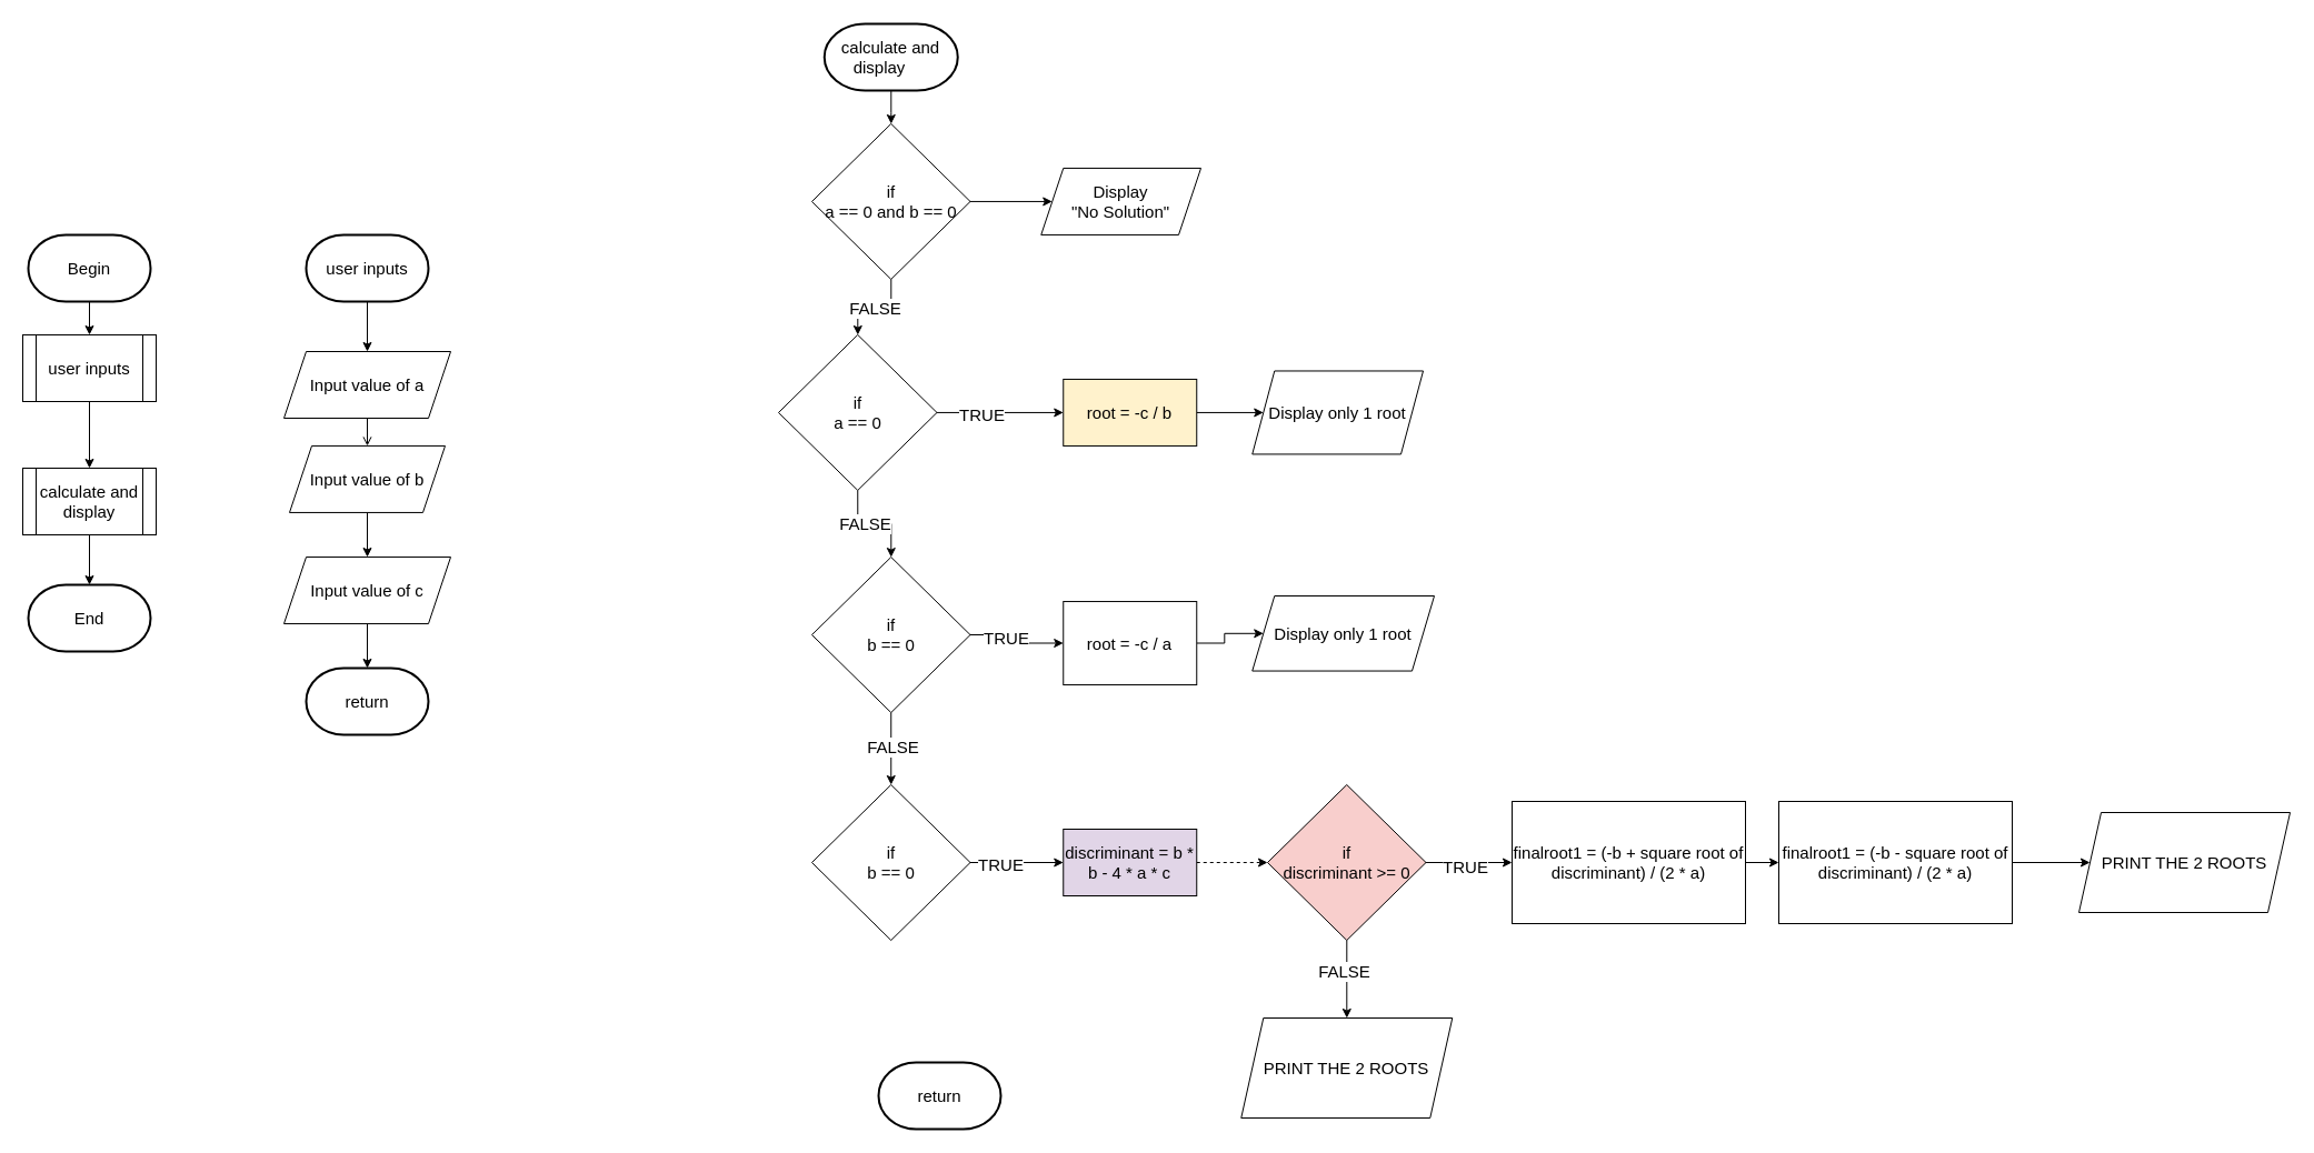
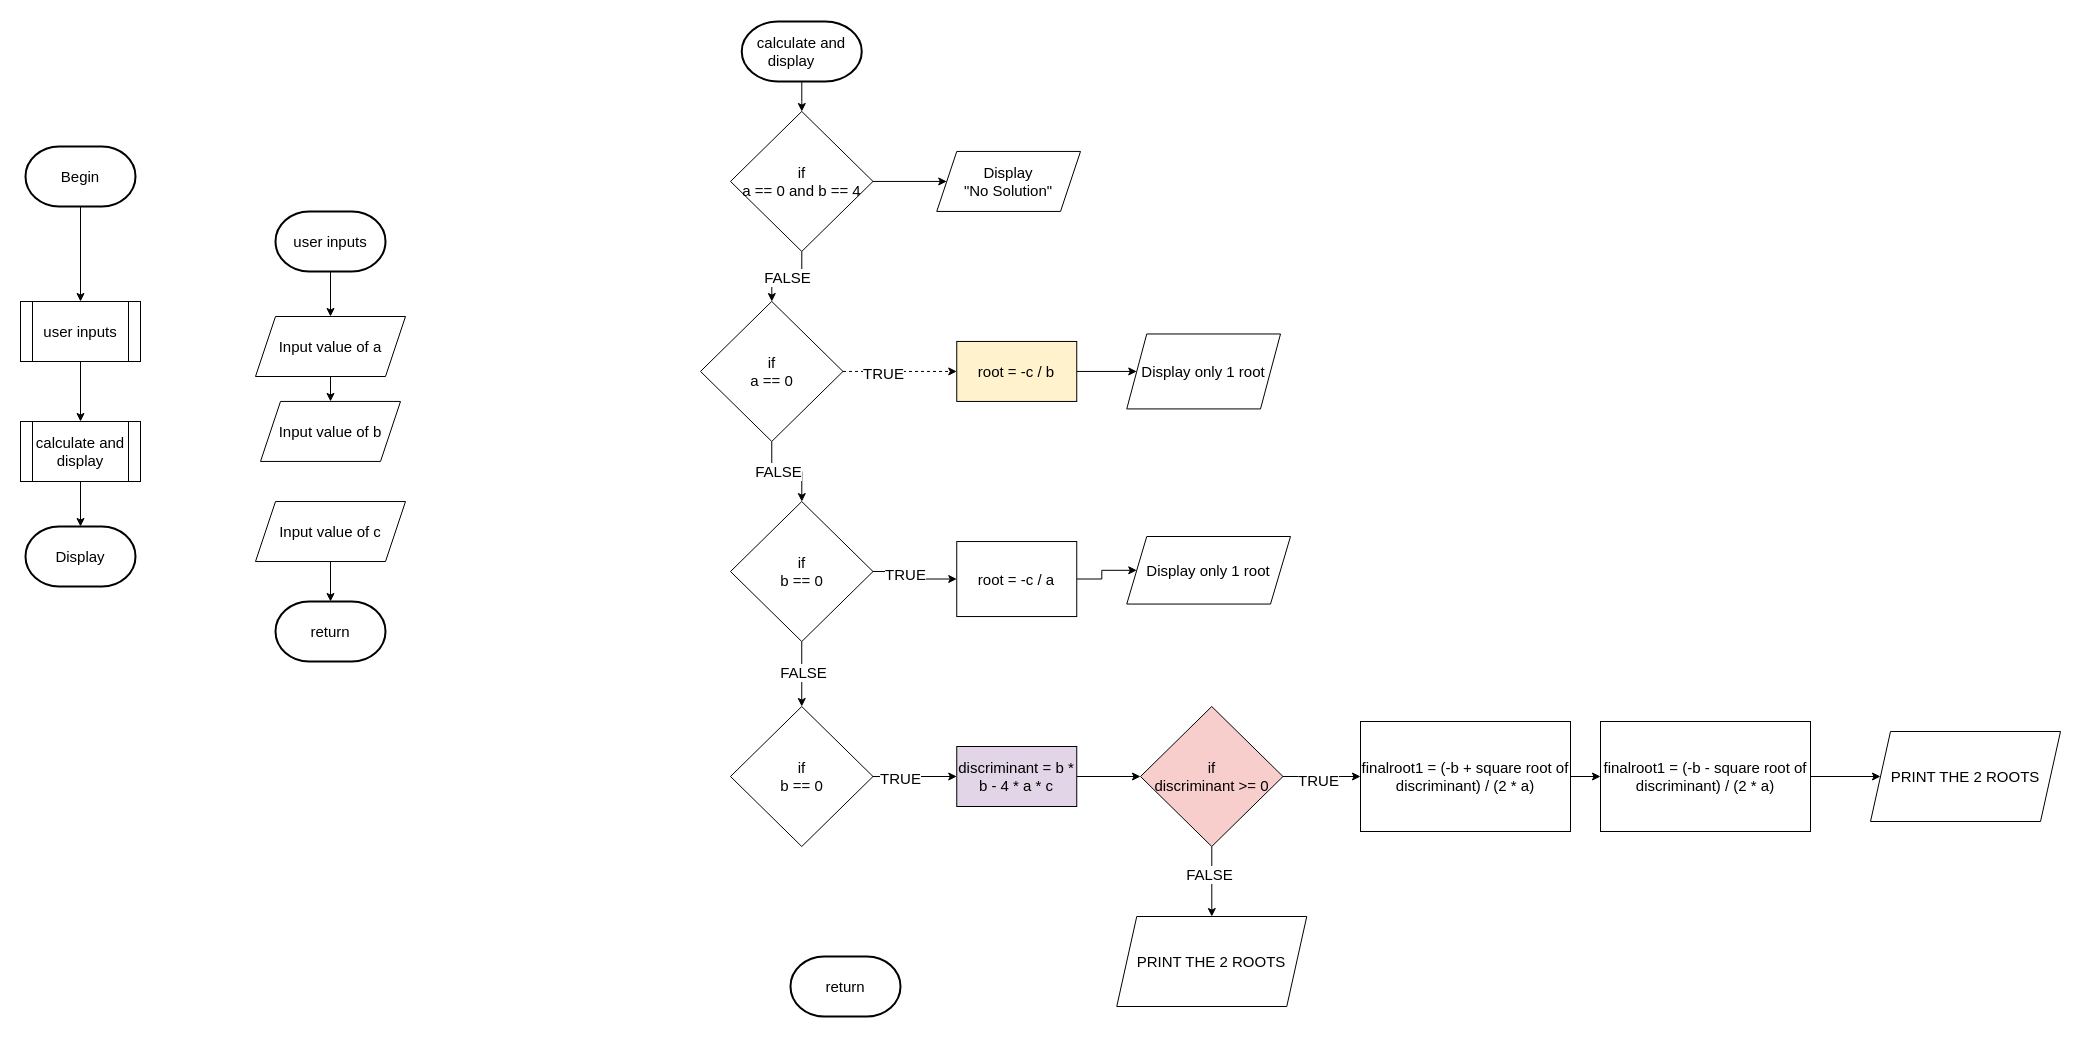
  <mxCell id="0" />
  <mxCell id="1" parent="0" />
  <mxCell id="2" value="" style="edgeStyle=orthogonalEdgeStyle;rounded=0;orthogonalLoop=1;jettySize=auto;html=1;fontSize=15;" edge="1" parent="1" source="3" target="5"><mxGeometry relative="1" as="geometry" /></mxCell>
- <mxCell id="3" value="&lt;font style=&quot;font-size: 15px;&quot;&gt;Begin&lt;/font&gt;" style="strokeWidth=2;html=1;shape=mxgraph.flowchart.terminator;whiteSpace=wrap;fontSize=15;" vertex="1" parent="1"><mxGeometry x="25" y="211" width="110" height="60" as="geometry" /></mxCell>
+ <mxCell id="3" value="&lt;font style=&quot;font-size: 15px;&quot;&gt;Begin&lt;/font&gt;" style="strokeWidth=2;html=1;shape=mxgraph.flowchart.terminator;whiteSpace=wrap;fontSize=15;" vertex="1" parent="1"><mxGeometry x="25" y="146" width="110" height="60" as="geometry" /></mxCell>
  <mxCell id="4" value="" style="edgeStyle=orthogonalEdgeStyle;rounded=0;orthogonalLoop=1;jettySize=auto;html=1;fontSize=15;" edge="1" parent="1" source="5" target="7"><mxGeometry relative="1" as="geometry" /></mxCell>
  <mxCell id="5" value="user inputs" style="shape=process;whiteSpace=wrap;html=1;backgroundOutline=1;fontSize=15;" vertex="1" parent="1"><mxGeometry x="20" y="301" width="120" height="60" as="geometry" /></mxCell>
  <mxCell id="6" value="" style="edgeStyle=orthogonalEdgeStyle;rounded=0;orthogonalLoop=1;jettySize=auto;html=1;fontSize=15;" edge="1" parent="1" source="7" target="8"><mxGeometry relative="1" as="geometry" /></mxCell>
  <mxCell id="7" value="calculate and display" style="shape=process;whiteSpace=wrap;html=1;backgroundOutline=1;fontSize=15;" vertex="1" parent="1"><mxGeometry x="20" y="421" width="120" height="60" as="geometry" /></mxCell>
- <mxCell id="8" value="&lt;font style=&quot;font-size: 15px;&quot;&gt;End&lt;/font&gt;" style="strokeWidth=2;html=1;shape=mxgraph.flowchart.terminator;whiteSpace=wrap;fontSize=15;" vertex="1" parent="1"><mxGeometry x="25" y="526" width="110" height="60" as="geometry" /></mxCell>
+ <mxCell id="8" value="&lt;font style=&quot;font-size: 15px;&quot;&gt;Display&lt;/font&gt;" style="strokeWidth=2;html=1;shape=mxgraph.flowchart.terminator;whiteSpace=wrap;fontSize=15;" vertex="1" parent="1"><mxGeometry x="25" y="526" width="110" height="60" as="geometry" /></mxCell>
  <mxCell id="9" value="" style="edgeStyle=orthogonalEdgeStyle;rounded=0;orthogonalLoop=1;jettySize=auto;html=1;fontSize=15;" edge="1" parent="1" source="10" target="12"><mxGeometry relative="1" as="geometry" /></mxCell>
  <mxCell id="10" value="&lt;span style=&quot;font-size: 15px;&quot;&gt;user inputs&lt;/span&gt;" style="strokeWidth=2;html=1;shape=mxgraph.flowchart.terminator;whiteSpace=wrap;fontSize=15;" vertex="1" parent="1"><mxGeometry x="275" y="211" width="110" height="60" as="geometry" /></mxCell>
- <mxCell id="11" value="" style="edgeStyle=orthogonalEdgeStyle;rounded=0;orthogonalLoop=1;jettySize=auto;html=1;fontSize=15;endArrow=open;" edge="1" parent="1" source="12" target="14"><mxGeometry relative="1" as="geometry" /></mxCell>
+ <mxCell id="11" value="" style="edgeStyle=orthogonalEdgeStyle;rounded=0;orthogonalLoop=1;jettySize=auto;html=1;fontSize=15;" edge="1" parent="1" source="12" target="14"><mxGeometry relative="1" as="geometry" /></mxCell>
  <mxCell id="12" value="Input value of a" style="shape=parallelogram;perimeter=parallelogramPerimeter;whiteSpace=wrap;html=1;fixedSize=1;fontSize=15;" vertex="1" parent="1"><mxGeometry x="255" y="316" width="150" height="60" as="geometry" /></mxCell>
- <mxCell id="13" value="" style="edgeStyle=orthogonalEdgeStyle;rounded=0;orthogonalLoop=1;jettySize=auto;html=1;fontSize=15;" edge="1" parent="1" source="14" target="16"><mxGeometry relative="1" as="geometry" /></mxCell>
  <mxCell id="14" value="Input value of b" style="shape=parallelogram;perimeter=parallelogramPerimeter;whiteSpace=wrap;html=1;fixedSize=1;fontSize=15;" vertex="1" parent="1"><mxGeometry x="260" y="400.95" width="140" height="60" as="geometry" /></mxCell>
  <mxCell id="15" value="" style="edgeStyle=orthogonalEdgeStyle;rounded=0;orthogonalLoop=1;jettySize=auto;html=1;fontSize=15;" edge="1" parent="1" source="16" target="17"><mxGeometry relative="1" as="geometry" /></mxCell>
  <mxCell id="16" value="Input value of c" style="shape=parallelogram;perimeter=parallelogramPerimeter;whiteSpace=wrap;html=1;fixedSize=1;fontSize=15;" vertex="1" parent="1"><mxGeometry x="255" y="501.04" width="150" height="60" as="geometry" /></mxCell>
  <mxCell id="17" value="&lt;font style=&quot;font-size: 15px;&quot;&gt;return&lt;/font&gt;" style="strokeWidth=2;html=1;shape=mxgraph.flowchart.terminator;whiteSpace=wrap;fontSize=15;" vertex="1" parent="1"><mxGeometry x="275" y="601" width="110" height="60" as="geometry" /></mxCell>
  <mxCell id="18" value="" style="edgeStyle=orthogonalEdgeStyle;rounded=0;orthogonalLoop=1;jettySize=auto;html=1;fontSize=15;" edge="1" parent="1" source="19" target="23"><mxGeometry relative="1" as="geometry" /></mxCell>
  <mxCell id="19" value="&lt;span style=&quot;font-size: 15px;&quot;&gt;calculate and display&lt;span style=&quot;white-space: pre; font-size: 15px;&quot;&gt;&#09;&lt;/span&gt;&lt;/span&gt;" style="strokeWidth=2;html=1;shape=mxgraph.flowchart.terminator;whiteSpace=wrap;fontSize=15;" vertex="1" parent="1"><mxGeometry x="741.25" y="20.95" width="120" height="60" as="geometry" /></mxCell>
  <mxCell id="20" value="" style="edgeStyle=orthogonalEdgeStyle;rounded=0;orthogonalLoop=1;jettySize=auto;html=1;fontSize=15;" edge="1" parent="1" source="23" target="28"><mxGeometry relative="1" as="geometry" /></mxCell>
  <mxCell id="21" value="FALSE" style="edgeLabel;html=1;align=center;verticalAlign=middle;resizable=0;points=[];fontSize=15;" vertex="1" connectable="0" parent="20"><mxGeometry x="-0.013" relative="1" as="geometry"><mxPoint as="offset" /></mxGeometry></mxCell>
  <mxCell id="22" value="" style="edgeStyle=orthogonalEdgeStyle;rounded=0;orthogonalLoop=1;jettySize=auto;html=1;fontSize=15;" edge="1" parent="1" source="23" target="32"><mxGeometry relative="1" as="geometry" /></mxCell>
- <mxCell id="23" value="if&lt;br style=&quot;font-size: 15px;&quot;&gt;a == 0 and b == 0" style="rhombus;whiteSpace=wrap;html=1;fontSize=15;" vertex="1" parent="1"><mxGeometry x="730" y="110.95" width="142.5" height="140" as="geometry" /></mxCell>
- <mxCell id="24" value="" style="edgeStyle=orthogonalEdgeStyle;rounded=0;orthogonalLoop=1;jettySize=auto;html=1;fontSize=15;" edge="1" parent="1" source="28" target="30"><mxGeometry relative="1" as="geometry" /></mxCell>
+ <mxCell id="23" value="if&lt;br style=&quot;font-size: 15px;&quot;&gt;a == 0 and b == 4" style="rhombus;whiteSpace=wrap;html=1;fontSize=15;" vertex="1" parent="1"><mxGeometry x="730" y="110.95" width="142.5" height="140" as="geometry" /></mxCell>
+ <mxCell id="24" value="" style="edgeStyle=orthogonalEdgeStyle;rounded=0;orthogonalLoop=1;jettySize=auto;html=1;fontSize=15;dashed=1;" edge="1" parent="1" source="28" target="30"><mxGeometry relative="1" as="geometry" /></mxCell>
  <mxCell id="25" value="TRUE" style="edgeLabel;html=1;align=center;verticalAlign=middle;resizable=0;points=[];fontSize=15;" vertex="1" connectable="0" parent="24"><mxGeometry x="-0.291" y="-2" relative="1" as="geometry"><mxPoint as="offset" /></mxGeometry></mxCell>
  <mxCell id="26" value="" style="edgeStyle=orthogonalEdgeStyle;rounded=0;orthogonalLoop=1;jettySize=auto;html=1;exitX=0.5;exitY=1;exitDx=0;exitDy=0;fontSize=15;" edge="1" parent="1" source="28" target="37"><mxGeometry relative="1" as="geometry"><mxPoint x="801.345" y="470.946" as="sourcePoint" /></mxGeometry></mxCell>
  <mxCell id="27" value="FALSE" style="edgeLabel;html=1;align=center;verticalAlign=middle;resizable=0;points=[];fontSize=15;" vertex="1" connectable="0" parent="26"><mxGeometry x="-0.197" y="1" relative="1" as="geometry"><mxPoint as="offset" /></mxGeometry></mxCell>
  <mxCell id="28" value="if&lt;br style=&quot;font-size: 15px;&quot;&gt;a == 0" style="rhombus;whiteSpace=wrap;html=1;fontSize=15;" vertex="1" parent="1"><mxGeometry x="700" y="300.95" width="142.5" height="140" as="geometry" /></mxCell>
  <mxCell id="29" value="" style="edgeStyle=orthogonalEdgeStyle;rounded=0;orthogonalLoop=1;jettySize=auto;html=1;fontSize=15;" edge="1" parent="1" source="30" target="31"><mxGeometry relative="1" as="geometry" /></mxCell>
  <mxCell id="30" value="root = -c / b" style="rounded=0;whiteSpace=wrap;html=1;fontSize=15;fillColor=#fff2cc;" vertex="1" parent="1"><mxGeometry x="956.25" y="340.95" width="120" height="60" as="geometry" /></mxCell>
  <mxCell id="31" value="Display only 1 root" style="shape=parallelogram;perimeter=parallelogramPerimeter;whiteSpace=wrap;html=1;fixedSize=1;fontSize=15;" vertex="1" parent="1"><mxGeometry x="1126.25" y="333.48" width="153.75" height="74.95" as="geometry" /></mxCell>
  <mxCell id="32" value="Display &lt;br style=&quot;font-size: 15px;&quot;&gt;&quot;No Solution&quot;" style="shape=parallelogram;perimeter=parallelogramPerimeter;whiteSpace=wrap;html=1;fixedSize=1;fontSize=15;" vertex="1" parent="1"><mxGeometry x="936.25" y="150.95" width="143.75" height="60" as="geometry" /></mxCell>
  <mxCell id="33" value="" style="edgeStyle=orthogonalEdgeStyle;rounded=0;orthogonalLoop=1;jettySize=auto;html=1;fontSize=15;" edge="1" parent="1" source="37" target="39"><mxGeometry relative="1" as="geometry" /></mxCell>
  <mxCell id="34" value="TRUE" style="edgeLabel;html=1;align=center;verticalAlign=middle;resizable=0;points=[];fontSize=15;" vertex="1" connectable="0" parent="33"><mxGeometry x="-0.291" y="-2" relative="1" as="geometry"><mxPoint as="offset" /></mxGeometry></mxCell>
  <mxCell id="35" value="" style="edgeStyle=orthogonalEdgeStyle;rounded=0;orthogonalLoop=1;jettySize=auto;html=1;fontSize=15;" edge="1" parent="1" source="37" target="43"><mxGeometry relative="1" as="geometry" /></mxCell>
  <mxCell id="36" value="FALSE" style="edgeLabel;html=1;align=center;verticalAlign=middle;resizable=0;points=[];fontSize=15;" vertex="1" connectable="0" parent="35"><mxGeometry x="-0.089" y="1" relative="1" as="geometry"><mxPoint as="offset" /></mxGeometry></mxCell>
  <mxCell id="37" value="if&lt;br style=&quot;font-size: 15px;&quot;&gt;b == 0" style="rhombus;whiteSpace=wrap;html=1;fontSize=15;" vertex="1" parent="1"><mxGeometry x="730" y="501.04" width="142.5" height="140" as="geometry" /></mxCell>
  <mxCell id="38" value="" style="edgeStyle=orthogonalEdgeStyle;rounded=0;orthogonalLoop=1;jettySize=auto;html=1;fontSize=15;" edge="1" parent="1" source="39" target="40"><mxGeometry relative="1" as="geometry" /></mxCell>
  <mxCell id="39" value="root = -c / a" style="rounded=0;whiteSpace=wrap;html=1;fontSize=15;" vertex="1" parent="1"><mxGeometry x="956.25" y="541.04" width="120" height="75" as="geometry" /></mxCell>
  <mxCell id="40" value="Display only 1 root" style="shape=parallelogram;perimeter=parallelogramPerimeter;whiteSpace=wrap;html=1;fixedSize=1;fontSize=15;" vertex="1" parent="1"><mxGeometry x="1126.25" y="536" width="163.75" height="67.56" as="geometry" /></mxCell>
  <mxCell id="41" value="" style="edgeStyle=orthogonalEdgeStyle;rounded=0;orthogonalLoop=1;jettySize=auto;html=1;fontSize=15;" edge="1" parent="1" source="43" target="45"><mxGeometry relative="1" as="geometry" /></mxCell>
  <mxCell id="42" value="TRUE" style="edgeLabel;html=1;align=center;verticalAlign=middle;resizable=0;points=[];fontSize=15;" vertex="1" connectable="0" parent="41"><mxGeometry x="-0.358" y="-1" relative="1" as="geometry"><mxPoint as="offset" /></mxGeometry></mxCell>
  <mxCell id="43" value="if&lt;br style=&quot;font-size: 15px;&quot;&gt;b == 0" style="rhombus;whiteSpace=wrap;html=1;fontSize=15;" vertex="1" parent="1"><mxGeometry x="730" y="706" width="142.5" height="140" as="geometry" /></mxCell>
- <mxCell id="44" value="" style="edgeStyle=orthogonalEdgeStyle;rounded=0;orthogonalLoop=1;jettySize=auto;html=1;fontSize=15;dashed=1;" edge="1" parent="1" source="45" target="50"><mxGeometry relative="1" as="geometry" /></mxCell>
+ <mxCell id="44" value="" style="edgeStyle=orthogonalEdgeStyle;rounded=0;orthogonalLoop=1;jettySize=auto;html=1;fontSize=15;" edge="1" parent="1" source="45" target="50"><mxGeometry relative="1" as="geometry" /></mxCell>
  <mxCell id="45" value="discriminant = b * b - 4 * a * c" style="rounded=0;whiteSpace=wrap;html=1;fontSize=15;fillColor=#e1d5e7;" vertex="1" parent="1"><mxGeometry x="956.25" y="746" width="120" height="60" as="geometry" /></mxCell>
  <mxCell id="46" value="" style="edgeStyle=orthogonalEdgeStyle;rounded=0;orthogonalLoop=1;jettySize=auto;html=1;fontSize=15;" edge="1" parent="1" source="50" target="52"><mxGeometry relative="1" as="geometry" /></mxCell>
  <mxCell id="47" value="&lt;font style=&quot;font-size: 15px;&quot;&gt;TRUE&lt;/font&gt;" style="edgeLabel;html=1;align=center;verticalAlign=middle;resizable=0;points=[];" vertex="1" connectable="0" parent="46"><mxGeometry x="-0.174" y="-3" relative="1" as="geometry"><mxPoint x="3" as="offset" /></mxGeometry></mxCell>
  <mxCell id="48" value="" style="edgeStyle=orthogonalEdgeStyle;rounded=0;orthogonalLoop=1;jettySize=auto;html=1;" edge="1" parent="1" source="50" target="56"><mxGeometry relative="1" as="geometry" /></mxCell>
  <mxCell id="49" value="&lt;font style=&quot;font-size: 15px;&quot;&gt;FALSE&lt;/font&gt;" style="edgeLabel;html=1;align=center;verticalAlign=middle;resizable=0;points=[];" vertex="1" connectable="0" parent="48"><mxGeometry x="-0.213" y="-3" relative="1" as="geometry"><mxPoint as="offset" /></mxGeometry></mxCell>
  <mxCell id="50" value="if&lt;br style=&quot;font-size: 15px;&quot;&gt;discriminant &amp;gt;= 0" style="rhombus;whiteSpace=wrap;html=1;fontSize=15;fillColor=#f8cecc;" vertex="1" parent="1"><mxGeometry x="1140" y="706" width="142.5" height="140" as="geometry" /></mxCell>
  <mxCell id="51" value="" style="edgeStyle=orthogonalEdgeStyle;rounded=0;orthogonalLoop=1;jettySize=auto;html=1;" edge="1" parent="1" source="52" target="54"><mxGeometry relative="1" as="geometry" /></mxCell>
  <mxCell id="52" value="&lt;font style=&quot;font-size: 15px;&quot;&gt;finalroot1 = (-b + square root of discriminant) / (2 * a)&lt;/font&gt;" style="rounded=0;whiteSpace=wrap;html=1;fontSize=15;" vertex="1" parent="1"><mxGeometry x="1360" y="721" width="210" height="110" as="geometry" /></mxCell>
  <mxCell id="53" value="" style="edgeStyle=orthogonalEdgeStyle;rounded=0;orthogonalLoop=1;jettySize=auto;html=1;" edge="1" parent="1" source="54" target="55"><mxGeometry relative="1" as="geometry" /></mxCell>
  <mxCell id="54" value="&lt;font style=&quot;font-size: 15px;&quot;&gt;finalroot1 = (-b - square root of discriminant) / (2 * a)&lt;/font&gt;" style="rounded=0;whiteSpace=wrap;html=1;fontSize=15;" vertex="1" parent="1"><mxGeometry x="1600" y="721" width="210" height="110" as="geometry" /></mxCell>
  <mxCell id="55" value="&lt;font style=&quot;font-size: 15px;&quot;&gt;PRINT THE 2 ROOTS&lt;/font&gt;" style="shape=parallelogram;perimeter=parallelogramPerimeter;whiteSpace=wrap;html=1;fixedSize=1;" vertex="1" parent="1"><mxGeometry x="1870" y="731" width="190" height="90" as="geometry" /></mxCell>
  <mxCell id="56" value="&lt;font style=&quot;font-size: 15px;&quot;&gt;PRINT THE 2 ROOTS&lt;/font&gt;" style="shape=parallelogram;perimeter=parallelogramPerimeter;whiteSpace=wrap;html=1;fixedSize=1;" vertex="1" parent="1"><mxGeometry x="1116.25" y="916" width="190" height="90" as="geometry" /></mxCell>
  <mxCell id="57" value="&lt;font style=&quot;font-size: 15px;&quot;&gt;return&lt;/font&gt;" style="strokeWidth=2;html=1;shape=mxgraph.flowchart.terminator;whiteSpace=wrap;fontSize=15;" vertex="1" parent="1"><mxGeometry x="790" y="956" width="110" height="60" as="geometry" /></mxCell>
